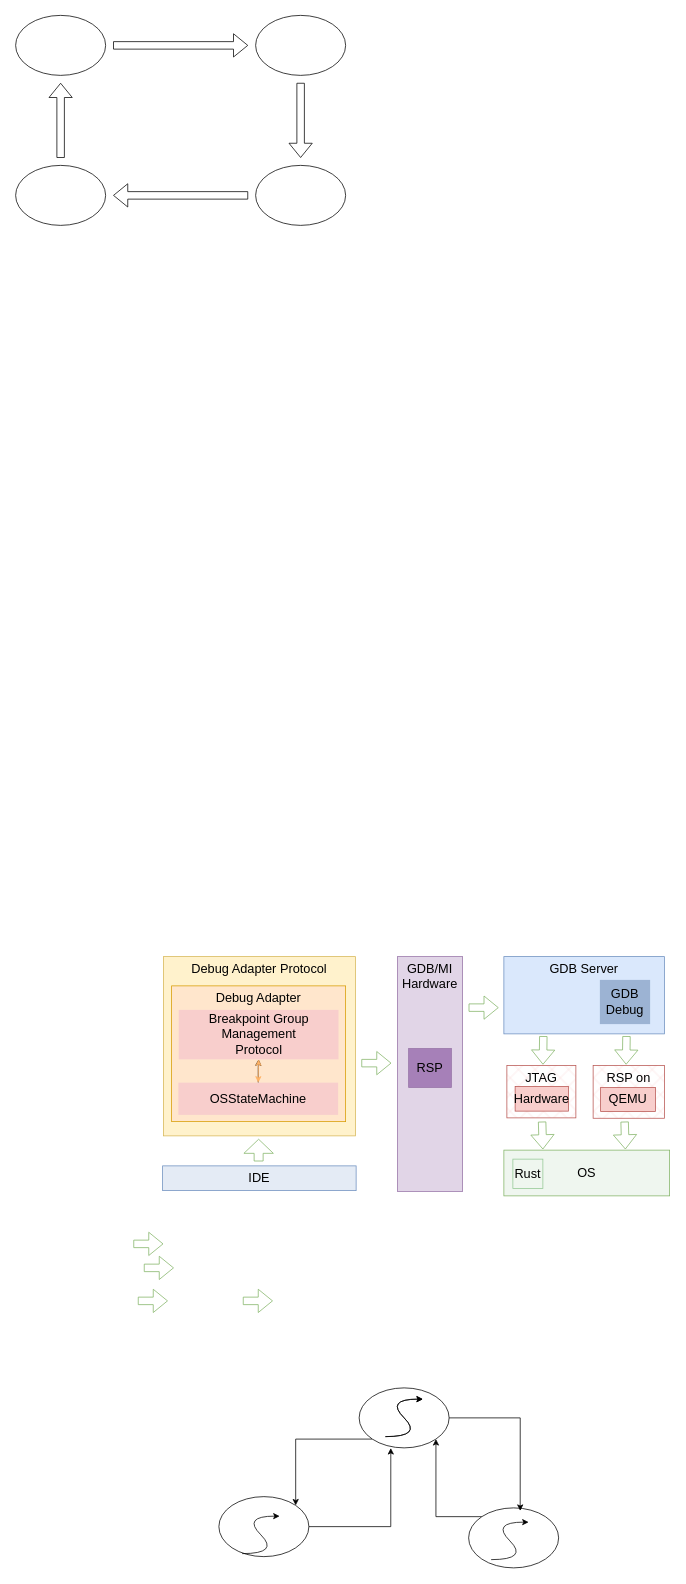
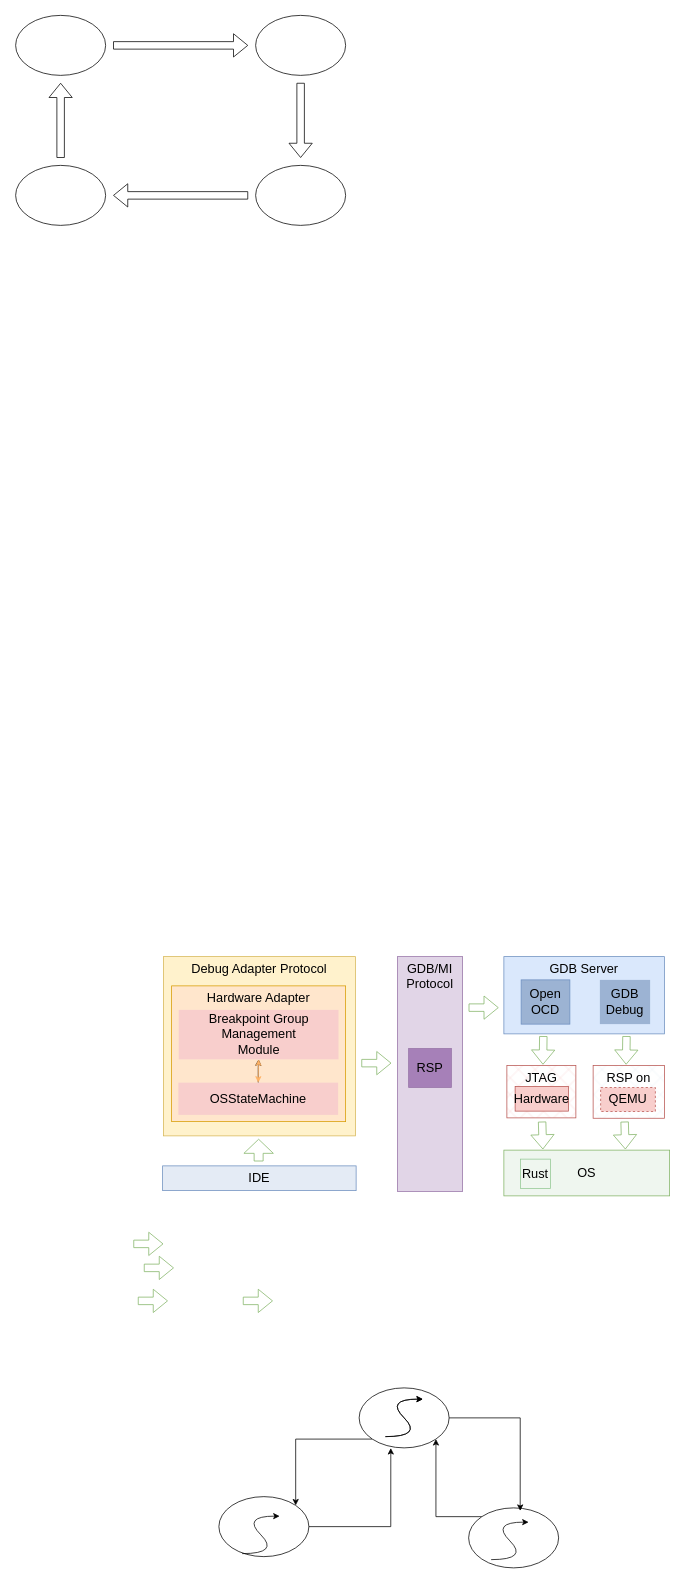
  <mxCell id="0" />
  <mxCell id="1" parent="0" />
  <mxCell id="2" value="GDB Server&lt;div&gt;&lt;br&gt;&lt;/div&gt;&lt;div&gt;&lt;br&gt;&lt;/div&gt;&lt;div&gt;&lt;br&gt;&lt;/div&gt;&lt;div&gt;&lt;br&gt;&lt;/div&gt;&lt;div&gt;&lt;br&gt;&lt;/div&gt;&lt;div&gt;&lt;br&gt;&lt;/div&gt;&lt;div&gt;&lt;br&gt;&lt;/div&gt;&lt;div&gt;&lt;br&gt;&lt;/div&gt;&lt;div&gt;&lt;br&gt;&lt;/div&gt;&lt;div&gt;&lt;br&gt;&lt;/div&gt;&lt;div&gt;&lt;br&gt;&lt;/div&gt;&lt;div&gt;&lt;br&gt;&lt;/div&gt;&lt;div&gt;&lt;br&gt;&lt;/div&gt;" style="whiteSpace=wrap;html=1;fillColor=#dae8fc;strokeColor=#6c8ebf;fontSize=17;verticalAlign=top;" parent="1" vertex="1"><mxGeometry x="671" y="1275" width="214" height="103" as="geometry" /></mxCell>
  <mxCell id="3" value="Debug Adapter Protocol&lt;div&gt;&lt;br&gt;&lt;/div&gt;&lt;div&gt;&lt;br&gt;&lt;/div&gt;&lt;div&gt;&lt;br&gt;&lt;/div&gt;&lt;div&gt;&lt;br&gt;&lt;/div&gt;&lt;div&gt;&lt;br&gt;&lt;/div&gt;&lt;div&gt;&lt;br&gt;&lt;/div&gt;&lt;div&gt;&lt;br&gt;&lt;/div&gt;&lt;div&gt;&lt;br&gt;&lt;/div&gt;&lt;div&gt;&lt;br&gt;&lt;/div&gt;&lt;div&gt;&lt;br&gt;&lt;/div&gt;&lt;div&gt;&lt;br&gt;&lt;/div&gt;&lt;div&gt;&lt;br&gt;&lt;/div&gt;&lt;div&gt;&lt;br&gt;&lt;/div&gt;&lt;div&gt;&lt;br&gt;&lt;/div&gt;&lt;div&gt;&lt;br&gt;&lt;/div&gt;" style="rounded=0;whiteSpace=wrap;html=1;fillColor=#fff2cc;strokeColor=#d6b656;fillStyle=auto;fontSize=17;labelPosition=center;verticalLabelPosition=middle;align=center;verticalAlign=top;" parent="1" vertex="1"><mxGeometry x="217" y="1275" width="256" height="239" as="geometry" /></mxCell>
  <mxCell id="4" value="" style="ellipse;whiteSpace=wrap;html=1;" parent="1" vertex="1"><mxGeometry x="20" y="20" width="120" height="80" as="geometry" /></mxCell>
  <mxCell id="5" value="" style="ellipse;whiteSpace=wrap;html=1;" parent="1" vertex="1"><mxGeometry x="20" y="220" width="120" height="80" as="geometry" /></mxCell>
  <mxCell id="6" value="" style="ellipse;whiteSpace=wrap;html=1;" parent="1" vertex="1"><mxGeometry x="340" y="220" width="120" height="80" as="geometry" /></mxCell>
  <mxCell id="7" value="" style="ellipse;whiteSpace=wrap;html=1;" parent="1" vertex="1"><mxGeometry x="340" y="20" width="120" height="80" as="geometry" /></mxCell>
  <mxCell id="8" value="" style="shape=flexArrow;endArrow=classic;html=1;rounded=0;" parent="1" edge="1"><mxGeometry width="50" height="50" relative="1" as="geometry"><mxPoint x="150" y="60" as="sourcePoint" /><mxPoint x="330" y="60" as="targetPoint" /></mxGeometry></mxCell>
  <mxCell id="9" value="" style="shape=flexArrow;endArrow=classic;html=1;rounded=0;" parent="1" edge="1"><mxGeometry width="50" height="50" relative="1" as="geometry"><mxPoint x="330" y="260" as="sourcePoint" /><mxPoint x="150" y="260" as="targetPoint" /></mxGeometry></mxCell>
  <mxCell id="10" value="" style="shape=flexArrow;endArrow=classic;html=1;rounded=0;" parent="1" edge="1"><mxGeometry width="50" height="50" relative="1" as="geometry"><mxPoint x="400" y="110" as="sourcePoint" /><mxPoint x="400" y="210" as="targetPoint" /></mxGeometry></mxCell>
  <mxCell id="11" value="" style="shape=flexArrow;endArrow=classic;html=1;rounded=0;" parent="1" edge="1"><mxGeometry width="50" height="50" relative="1" as="geometry"><mxPoint x="80" y="210" as="sourcePoint" /><mxPoint x="80" y="110" as="targetPoint" /></mxGeometry></mxCell>
- <mxCell id="12" value="GDB/MI Hardware&lt;div&gt;&lt;br&gt;&lt;/div&gt;&lt;div&gt;&lt;br&gt;&lt;/div&gt;&lt;div&gt;&lt;br&gt;&lt;/div&gt;&lt;div&gt;&lt;br&gt;&lt;/div&gt;&lt;div&gt;&lt;br&gt;&lt;/div&gt;&lt;div&gt;&lt;br&gt;&lt;/div&gt;&lt;div&gt;&lt;br&gt;&lt;/div&gt;&lt;div&gt;&lt;br&gt;&lt;/div&gt;&lt;div&gt;&lt;br&gt;&lt;/div&gt;&lt;div&gt;&lt;br&gt;&lt;/div&gt;&lt;div&gt;&lt;br&gt;&lt;/div&gt;&lt;div&gt;&lt;br&gt;&lt;/div&gt;" style="rounded=0;whiteSpace=wrap;html=1;fillColor=#e1d5e7;strokeColor=#9673a6;fillStyle=auto;fontSize=17;verticalAlign=top;" parent="1" vertex="1"><mxGeometry x="529" y="1275" width="87" height="313" as="geometry" /></mxCell>
+ <mxCell id="12" value="GDB/MI Protocol&lt;div&gt;&lt;br&gt;&lt;/div&gt;&lt;div&gt;&lt;br&gt;&lt;/div&gt;&lt;div&gt;&lt;br&gt;&lt;/div&gt;&lt;div&gt;&lt;br&gt;&lt;/div&gt;&lt;div&gt;&lt;br&gt;&lt;/div&gt;&lt;div&gt;&lt;br&gt;&lt;/div&gt;&lt;div&gt;&lt;br&gt;&lt;/div&gt;&lt;div&gt;&lt;br&gt;&lt;/div&gt;&lt;div&gt;&lt;br&gt;&lt;/div&gt;&lt;div&gt;&lt;br&gt;&lt;/div&gt;&lt;div&gt;&lt;br&gt;&lt;/div&gt;&lt;div&gt;&lt;br&gt;&lt;/div&gt;" style="rounded=0;whiteSpace=wrap;html=1;fillColor=#e1d5e7;strokeColor=#9673a6;fillStyle=auto;fontSize=17;verticalAlign=top;" parent="1" vertex="1"><mxGeometry x="529" y="1275" width="87" height="313" as="geometry" /></mxCell>
  <mxCell id="13" value="IDE" style="rounded=0;whiteSpace=wrap;html=1;fillColor=#E4EBF5;strokeColor=#6c8ebf;fontSize=17;" parent="1" vertex="1"><mxGeometry x="216" y="1554" width="258" height="33" as="geometry" /></mxCell>
+ <mxCell id="14" value="Open&lt;div&gt;OCD&lt;/div&gt;" style="rounded=0;whiteSpace=wrap;html=1;fillColor=light-dark(#9cb3d3, #1d293b);strokeColor=#6c8ebf;fontSize=17;" parent="1" vertex="1"><mxGeometry x="694" y="1306" width="65" height="59" as="geometry" /></mxCell>
  <mxCell id="15" value="GDB&lt;div&gt;Debug&lt;/div&gt;" style="whiteSpace=wrap;html=1;fillColor=light-dark(#9cb3d3, #ededed);strokeColor=none;fontSize=17;" parent="1" vertex="1"><mxGeometry x="799" y="1306" width="67" height="59" as="geometry" /></mxCell>
  <mxCell id="16" value="JTAG&lt;div&gt;&lt;br&gt;&lt;/div&gt;&lt;div&gt;&lt;br&gt;&lt;/div&gt;&lt;div&gt;&lt;br&gt;&lt;/div&gt;&lt;div&gt;&lt;br&gt;&lt;/div&gt;" style="whiteSpace=wrap;html=1;fillColor=#f8cecc;strokeColor=#b85450;fillStyle=cross-hatch;fontSize=17;verticalAlign=top;" parent="1" vertex="1"><mxGeometry x="675" y="1420" width="92" height="70" as="geometry" /></mxCell>
  <mxCell id="17" value="Hardware" style="whiteSpace=wrap;html=1;fillColor=#f8cecc;strokeColor=#b85450;fontSize=17;" parent="1" vertex="1"><mxGeometry x="686" y="1448" width="71" height="33" as="geometry" /></mxCell>
- <mxCell id="18" value="&lt;div&gt;RSP on TCP&lt;/div&gt;&lt;div&gt;&lt;br&gt;&lt;/div&gt;&lt;div&gt;&lt;br&gt;&lt;/div&gt;&lt;div&gt;&lt;br&gt;&lt;/div&gt;&lt;div&gt;&lt;br&gt;&lt;/div&gt;" style="whiteSpace=wrap;html=1;fillColor=#f8cecc;strokeColor=#b85450;fillStyle=cross-hatch;fontSize=17;verticalAlign=top;" parent="1" vertex="1"><mxGeometry x="790" y="1420" width="95" height="70.5" as="geometry" /></mxCell>
+ <mxCell id="18" value="&lt;div&gt;RSP on TCP&lt;/div&gt;&lt;div&gt;&lt;br&gt;&lt;/div&gt;&lt;div&gt;&lt;br&gt;&lt;/div&gt;&lt;div&gt;&lt;br&gt;&lt;/div&gt;&lt;div&gt;&lt;br&gt;&lt;/div&gt;" style="whiteSpace=wrap;html=1;fillColor=#e4ebf5;strokeColor=#b85450;fillStyle=cross-hatch;fontSize=17;verticalAlign=top;" parent="1" vertex="1"><mxGeometry x="790" y="1420" width="95" height="70.5" as="geometry" /></mxCell>
  <mxCell id="19" value="OS" style="whiteSpace=wrap;html=1;fillColor=light-dark(#eff6ef, #1f2f1e);strokeColor=#82b366;fillStyle=auto;fontSize=17;verticalAlign=middle;labelPosition=center;verticalLabelPosition=middle;align=center;" parent="1" vertex="1"><mxGeometry x="671" y="1533" width="221" height="61" as="geometry" /></mxCell>
- <mxCell id="20" value="Rust" style="whiteSpace=wrap;html=1;fillColor=none;strokeColor=light-dark(#92c893, #6d5100);fillStyle=dots;fontSize=17;" parent="1" vertex="1"><mxGeometry x="683" y="1545" width="40" height="39" as="geometry" /></mxCell>
- <mxCell id="21" value="QEMU" style="rounded=0;whiteSpace=wrap;html=1;fillColor=#f8cecc;strokeColor=#b85450;fontSize=17;" parent="1" vertex="1"><mxGeometry x="800" y="1449.5" width="73" height="32" as="geometry" /></mxCell>
- <mxCell id="22" value="&lt;font&gt;Debug Adapter&lt;/font&gt;&lt;div&gt;&lt;font&gt;&lt;br&gt;&lt;/font&gt;&lt;/div&gt;&lt;div&gt;&lt;font&gt;&lt;br&gt;&lt;/font&gt;&lt;/div&gt;&lt;div&gt;&lt;font&gt;&lt;br&gt;&lt;/font&gt;&lt;/div&gt;&lt;div&gt;&lt;font&gt;&lt;br&gt;&lt;/font&gt;&lt;/div&gt;&lt;div&gt;&lt;font&gt;&lt;br&gt;&lt;/font&gt;&lt;/div&gt;&lt;div&gt;&lt;font&gt;&lt;br&gt;&lt;/font&gt;&lt;/div&gt;&lt;div&gt;&lt;font&gt;&lt;br&gt;&lt;/font&gt;&lt;/div&gt;&lt;div&gt;&lt;font&gt;&lt;br&gt;&lt;/font&gt;&lt;/div&gt;&lt;div&gt;&lt;font&gt;&lt;br&gt;&lt;/font&gt;&lt;/div&gt;&lt;div&gt;&lt;font&gt;&lt;br&gt;&lt;/font&gt;&lt;/div&gt;&lt;div&gt;&lt;br&gt;&lt;/div&gt;" style="whiteSpace=wrap;html=1;fillColor=light-dark(#ffe6cc, #ededed);strokeColor=#d79b00;fillStyle=auto;fontSize=17;verticalAlign=top;" parent="1" vertex="1"><mxGeometry x="228" y="1314" width="232" height="181" as="geometry" /></mxCell>
- <mxCell id="23" value="Breakpoint Group&lt;div&gt;Management&lt;br&gt;Protocol&lt;/div&gt;" style="rounded=0;whiteSpace=wrap;html=1;fillColor=#f8cecc;strokeColor=none;fillStyle=auto;fontSize=17;" parent="1" vertex="1"><mxGeometry x="237.5" y="1346" width="213" height="66" as="geometry" /></mxCell>
+ <mxCell id="20" value="Rust" style="whiteSpace=wrap;html=1;fillColor=none;strokeColor=light-dark(#92c893, #6d5100);fillStyle=dots;fontSize=17;" parent="1" vertex="1"><mxGeometry x="693" y="1545" width="40" height="39" as="geometry" /></mxCell>
+ <mxCell id="21" value="QEMU" style="rounded=0;whiteSpace=wrap;html=1;fillColor=#f8cecc;strokeColor=#b85450;fontSize=17;dashed=1;" parent="1" vertex="1"><mxGeometry x="800" y="1449.5" width="73" height="32" as="geometry" /></mxCell>
+ <mxCell id="22" value="&lt;font&gt;Hardware Adapter&lt;/font&gt;&lt;div&gt;&lt;font&gt;&lt;br&gt;&lt;/font&gt;&lt;/div&gt;&lt;div&gt;&lt;font&gt;&lt;br&gt;&lt;/font&gt;&lt;/div&gt;&lt;div&gt;&lt;font&gt;&lt;br&gt;&lt;/font&gt;&lt;/div&gt;&lt;div&gt;&lt;font&gt;&lt;br&gt;&lt;/font&gt;&lt;/div&gt;&lt;div&gt;&lt;font&gt;&lt;br&gt;&lt;/font&gt;&lt;/div&gt;&lt;div&gt;&lt;font&gt;&lt;br&gt;&lt;/font&gt;&lt;/div&gt;&lt;div&gt;&lt;font&gt;&lt;br&gt;&lt;/font&gt;&lt;/div&gt;&lt;div&gt;&lt;font&gt;&lt;br&gt;&lt;/font&gt;&lt;/div&gt;&lt;div&gt;&lt;font&gt;&lt;br&gt;&lt;/font&gt;&lt;/div&gt;&lt;div&gt;&lt;font&gt;&lt;br&gt;&lt;/font&gt;&lt;/div&gt;&lt;div&gt;&lt;br&gt;&lt;/div&gt;" style="whiteSpace=wrap;html=1;fillColor=light-dark(#ffe6cc, #ededed);strokeColor=#d79b00;fillStyle=auto;fontSize=17;verticalAlign=top;" parent="1" vertex="1"><mxGeometry x="228" y="1314" width="232" height="181" as="geometry" /></mxCell>
+ <mxCell id="23" value="Breakpoint Group&lt;div&gt;Management&lt;br&gt;Module&lt;/div&gt;" style="rounded=0;whiteSpace=wrap;html=1;fillColor=#f8cecc;strokeColor=none;fillStyle=auto;fontSize=17;" parent="1" vertex="1"><mxGeometry x="237.5" y="1346" width="213" height="66" as="geometry" /></mxCell>
  <mxCell id="24" value="" style="edgeStyle=orthogonalEdgeStyle;rounded=0;orthogonalLoop=1;jettySize=auto;html=1;fontSize=17;" parent="1" source="25" target="23" edge="1"><mxGeometry relative="1" as="geometry" /></mxCell>
  <mxCell id="25" value="OSStateMachine" style="rounded=0;whiteSpace=wrap;html=1;fillColor=#f8cecc;strokeColor=none;fontSize=17;" parent="1" vertex="1"><mxGeometry x="237" y="1443" width="213" height="43" as="geometry" /></mxCell>
  <mxCell id="26" value="RSP" style="whiteSpace=wrap;html=1;fillColor=#A680B8;strokeColor=#9673a6;fontSize=17;" parent="1" vertex="1"><mxGeometry x="544" y="1397.5" width="57" height="52" as="geometry" /></mxCell>
  <mxCell id="27" value="" style="shape=flexArrow;endArrow=classic;html=1;rounded=0;fillColor=none;strokeColor=#82b366;" parent="1" edge="1"><mxGeometry width="50" height="50" relative="1" as="geometry"><mxPoint x="177" y="1658" as="sourcePoint" /><mxPoint x="217" y="1658" as="targetPoint" /></mxGeometry></mxCell>
  <mxCell id="28" value="" style="shape=flexArrow;endArrow=classic;html=1;rounded=0;fillColor=none;strokeColor=#82b366;fontSize=17;" parent="1" edge="1"><mxGeometry width="50" height="50" relative="1" as="geometry"><mxPoint x="481" y="1417" as="sourcePoint" /><mxPoint x="521" y="1417" as="targetPoint" /></mxGeometry></mxCell>
  <mxCell id="29" value="" style="shape=flexArrow;endArrow=classic;html=1;rounded=0;fillColor=none;strokeColor=#82b366;fontSize=17;" parent="1" edge="1"><mxGeometry width="50" height="50" relative="1" as="geometry"><mxPoint x="723.6" y="1381" as="sourcePoint" /><mxPoint x="723.13" y="1419" as="targetPoint" /></mxGeometry></mxCell>
  <mxCell id="30" value="" style="shape=flexArrow;endArrow=classic;html=1;rounded=0;fillColor=none;strokeColor=#82b366;" parent="1" edge="1"><mxGeometry width="50" height="50" relative="1" as="geometry"><mxPoint x="191" y="1690" as="sourcePoint" /><mxPoint x="231" y="1690" as="targetPoint" /></mxGeometry></mxCell>
  <mxCell id="31" value="" style="shape=flexArrow;endArrow=classic;html=1;rounded=0;fillColor=none;strokeColor=#82b366;" parent="1" edge="1"><mxGeometry width="50" height="50" relative="1" as="geometry"><mxPoint x="183" y="1734" as="sourcePoint" /><mxPoint x="223" y="1734" as="targetPoint" /></mxGeometry></mxCell>
  <mxCell id="32" value="" style="shape=flexArrow;endArrow=classic;html=1;rounded=0;fillColor=none;strokeColor=#82b366;fontSize=17;" parent="1" edge="1"><mxGeometry width="50" height="50" relative="1" as="geometry"><mxPoint x="624" y="1343" as="sourcePoint" /><mxPoint x="664" y="1343" as="targetPoint" /></mxGeometry></mxCell>
  <mxCell id="33" value="" style="shape=flexArrow;endArrow=classic;html=1;rounded=0;fillColor=none;strokeColor=#82b366;" parent="1" edge="1"><mxGeometry width="50" height="50" relative="1" as="geometry"><mxPoint x="323" y="1734" as="sourcePoint" /><mxPoint x="363" y="1734" as="targetPoint" /></mxGeometry></mxCell>
  <mxCell id="34" style="edgeStyle=orthogonalEdgeStyle;rounded=0;orthogonalLoop=1;jettySize=auto;html=1;exitX=0;exitY=1;exitDx=0;exitDy=0;entryX=1;entryY=0;entryDx=0;entryDy=0;" parent="1" source="35" target="36" edge="1"><mxGeometry relative="1" as="geometry" /></mxCell>
  <mxCell id="35" value="" style="ellipse;whiteSpace=wrap;html=1;" parent="1" vertex="1"><mxGeometry x="478" y="1850" width="120" height="80" as="geometry" /></mxCell>
  <mxCell id="36" value="" style="ellipse;whiteSpace=wrap;html=1;" parent="1" vertex="1"><mxGeometry x="291" y="1995" width="120" height="80" as="geometry" /></mxCell>
  <mxCell id="37" style="edgeStyle=orthogonalEdgeStyle;rounded=0;orthogonalLoop=1;jettySize=auto;html=1;exitX=0;exitY=0;exitDx=0;exitDy=0;entryX=1;entryY=1;entryDx=0;entryDy=0;" parent="1" source="38" target="35" edge="1"><mxGeometry relative="1" as="geometry" /></mxCell>
  <mxCell id="38" value="" style="ellipse;whiteSpace=wrap;html=1;" parent="1" vertex="1"><mxGeometry x="624" y="2010" width="120" height="80" as="geometry" /></mxCell>
  <mxCell id="39" value="" style="curved=1;endArrow=classic;html=1;rounded=0;" parent="1" edge="1"><mxGeometry width="50" height="50" relative="1" as="geometry"><mxPoint x="513" y="1915" as="sourcePoint" /><mxPoint x="563" y="1865" as="targetPoint" /><Array as="points"><mxPoint x="563" y="1915" /><mxPoint x="513" y="1865" /></Array></mxGeometry></mxCell>
  <mxCell id="40" value="" style="curved=1;endArrow=classic;html=1;rounded=0;" parent="1" edge="1"><mxGeometry width="50" height="50" relative="1" as="geometry"><mxPoint x="513" y="1915" as="sourcePoint" /><mxPoint x="563" y="1865" as="targetPoint" /><Array as="points"><mxPoint x="563" y="1915" /><mxPoint x="513" y="1865" /></Array></mxGeometry></mxCell>
  <mxCell id="41" value="" style="curved=1;endArrow=classic;html=1;rounded=0;" parent="1" edge="1"><mxGeometry width="50" height="50" relative="1" as="geometry"><mxPoint x="322" y="2071" as="sourcePoint" /><mxPoint x="372" y="2021" as="targetPoint" /><Array as="points"><mxPoint x="372" y="2071" /><mxPoint x="322" y="2021" /></Array></mxGeometry></mxCell>
  <mxCell id="42" value="" style="curved=1;endArrow=classic;html=1;rounded=0;" parent="1" edge="1"><mxGeometry width="50" height="50" relative="1" as="geometry"><mxPoint x="654" y="2079" as="sourcePoint" /><mxPoint x="704" y="2029" as="targetPoint" /><Array as="points"><mxPoint x="704" y="2079" /><mxPoint x="654" y="2029" /></Array></mxGeometry></mxCell>
  <mxCell id="43" style="edgeStyle=orthogonalEdgeStyle;rounded=0;orthogonalLoop=1;jettySize=auto;html=1;exitX=1;exitY=0.5;exitDx=0;exitDy=0;entryX=0.352;entryY=1.003;entryDx=0;entryDy=0;entryPerimeter=0;" parent="1" source="36" target="35" edge="1"><mxGeometry relative="1" as="geometry" /></mxCell>
  <mxCell id="44" style="edgeStyle=orthogonalEdgeStyle;rounded=0;orthogonalLoop=1;jettySize=auto;html=1;exitX=1;exitY=0.5;exitDx=0;exitDy=0;entryX=0.573;entryY=0.05;entryDx=0;entryDy=0;entryPerimeter=0;" parent="1" source="35" target="38" edge="1"><mxGeometry relative="1" as="geometry" /></mxCell>
  <mxCell id="45" value="" style="endArrow=classic;startArrow=classic;html=1;rounded=0;fillColor=#ffe6cc;strokeColor=#FFB366;entryX=0.5;entryY=1;entryDx=0;entryDy=0;fontSize=17;exitX=0.5;exitY=0;exitDx=0;exitDy=0;" parent="1" source="25" target="23" edge="1"><mxGeometry width="50" height="50" relative="1" as="geometry"><mxPoint x="344" y="1434" as="sourcePoint" /><mxPoint x="291" y="1417" as="targetPoint" /></mxGeometry></mxCell>
  <mxCell id="46" value="" style="shape=flexArrow;endArrow=classic;html=1;rounded=0;fillColor=none;strokeColor=#82b366;width=12;endSize=5.93;fontSize=17;endWidth=26.222;" parent="1" edge="1"><mxGeometry width="50" height="50" relative="1" as="geometry"><mxPoint x="344" y="1548" as="sourcePoint" /><mxPoint x="344" y="1518" as="targetPoint" /></mxGeometry></mxCell>
  <mxCell id="47" value="" style="shape=flexArrow;endArrow=classic;html=1;rounded=0;fillColor=none;strokeColor=#82b366;fontSize=17;" parent="1" edge="1"><mxGeometry width="50" height="50" relative="1" as="geometry"><mxPoint x="834.47" y="1381" as="sourcePoint" /><mxPoint x="834" y="1419" as="targetPoint" /></mxGeometry></mxCell>
  <mxCell id="48" value="" style="shape=flexArrow;endArrow=classic;html=1;rounded=0;fillColor=none;strokeColor=#82b366;fontSize=17;" parent="1" edge="1"><mxGeometry width="50" height="50" relative="1" as="geometry"><mxPoint x="721.972" y="1495" as="sourcePoint" /><mxPoint x="723" y="1532" as="targetPoint" /></mxGeometry></mxCell>
  <mxCell id="49" value="" style="shape=flexArrow;endArrow=classic;html=1;rounded=0;fillColor=none;strokeColor=#82b366;fontSize=17;" parent="1" edge="1"><mxGeometry width="50" height="50" relative="1" as="geometry"><mxPoint x="832" y="1495" as="sourcePoint" /><mxPoint x="833" y="1532" as="targetPoint" /></mxGeometry></mxCell>
